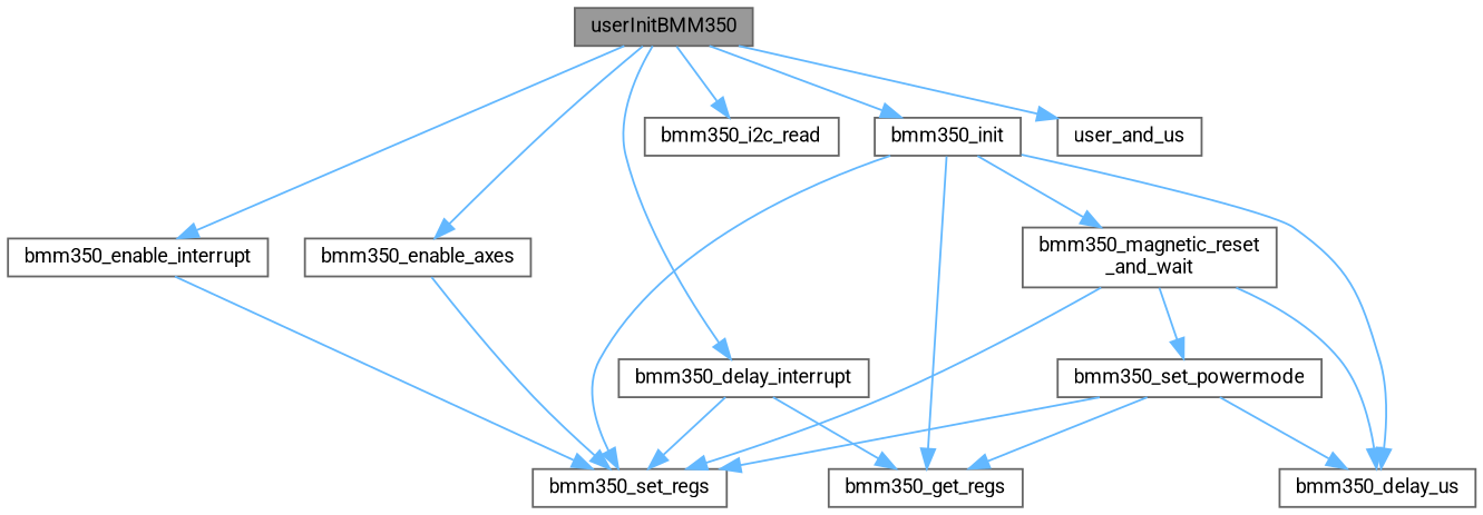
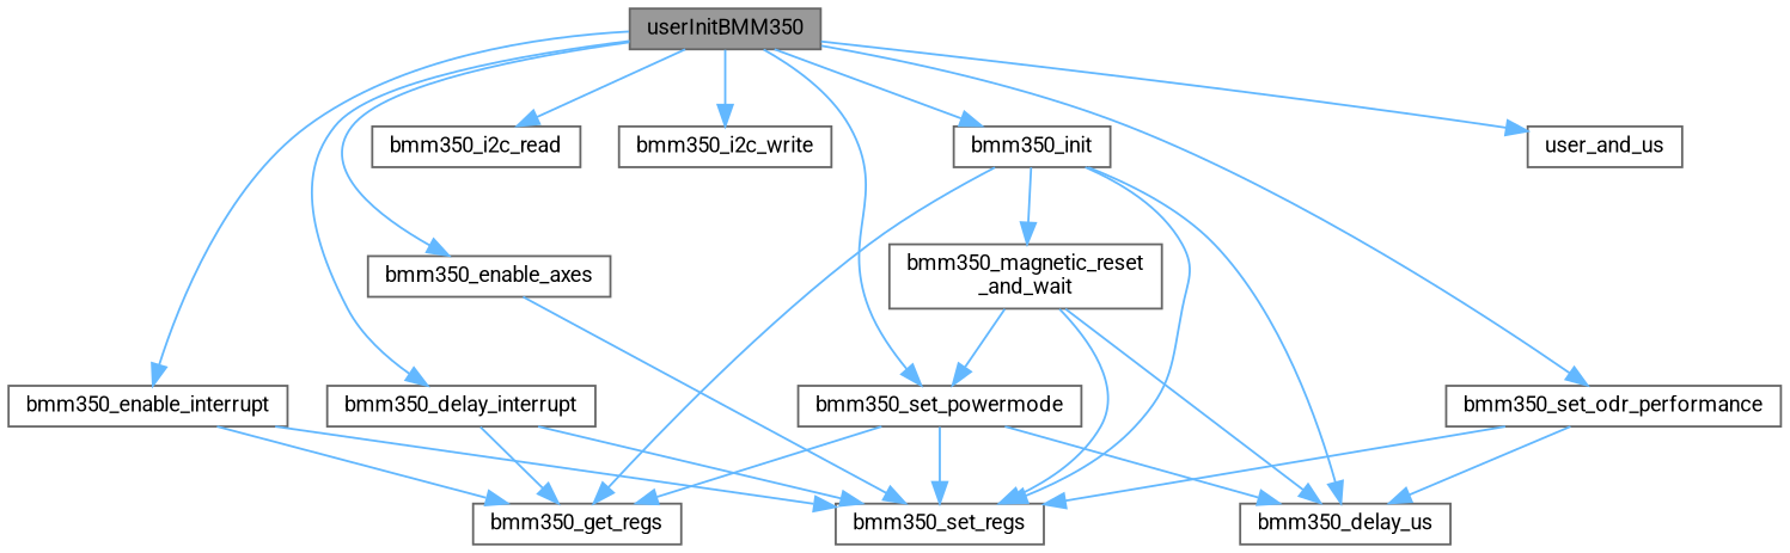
  digraph {
    fontname=Roboto
    rankdir=TB
    node [color=grey40 fillcolor=white fontname=Roboto fontsize=10 shape=box style=filled]
    edge [color=steelblue1 fontname=Roboto fontsize=10 labelfontname=Helvetica labelfontsize=10 style=solid]
    n1 [color=gray40 fillcolor=grey60 fontcolor=black height=0.2 label=userInitBMM350 width=0.4]
    n2 [height=0.2 label=bmm350_delay_interrupt width=0.4]
    n3 [height=0.2 label=bmm350_enable_axes width=0.4]
    n4 [height=0.2 label=bmm350_enable_interrupt width=0.4]
    n5 [height=0.2 label=bmm350_i2c_read width=0.4]
+   n6 [height=0.2 label=bmm350_i2c_write width=0.4]
    n7 [height=0.2 label=bmm350_init width=0.4]
    n8 [height=0.2 label=bmm350_set_powermode width=0.4]
+   n9 [height=0.2 label=bmm350_set_odr_performance width=0.4]
    n10 [height=0.2 label=user_and_us width=0.4]
    n11 [height=0.2 label=bmm350_get_regs width=0.4]
    n12 [height=0.2 label=bmm350_set_regs width=0.4]
    n13 [height=0.2 label=bmm350_delay_us width=0.4]
    n14 [height=0.2 label="bmm350_magnetic_reset\l_and_wait" width=0.4]
    n1 -> n2
    n1 -> n3
    n1 -> n4
    n1 -> n5
+   n1 -> n6
    n1 -> n7
+   n1 -> n8
+   n1 -> n9
    n1 -> n10
    n2 -> n11
    n2 -> n12
    n3 -> n12
+   n4 -> n11
    n4 -> n12
    n7 -> n11
    n7 -> n12
    n7 -> n13
    n7 -> n14
    n8 -> n11
    n8 -> n12
    n8 -> n13
+   n9 -> n12
+   n9 -> n13
    n14 -> n8
    n14 -> n12
    n14 -> n13
  }
